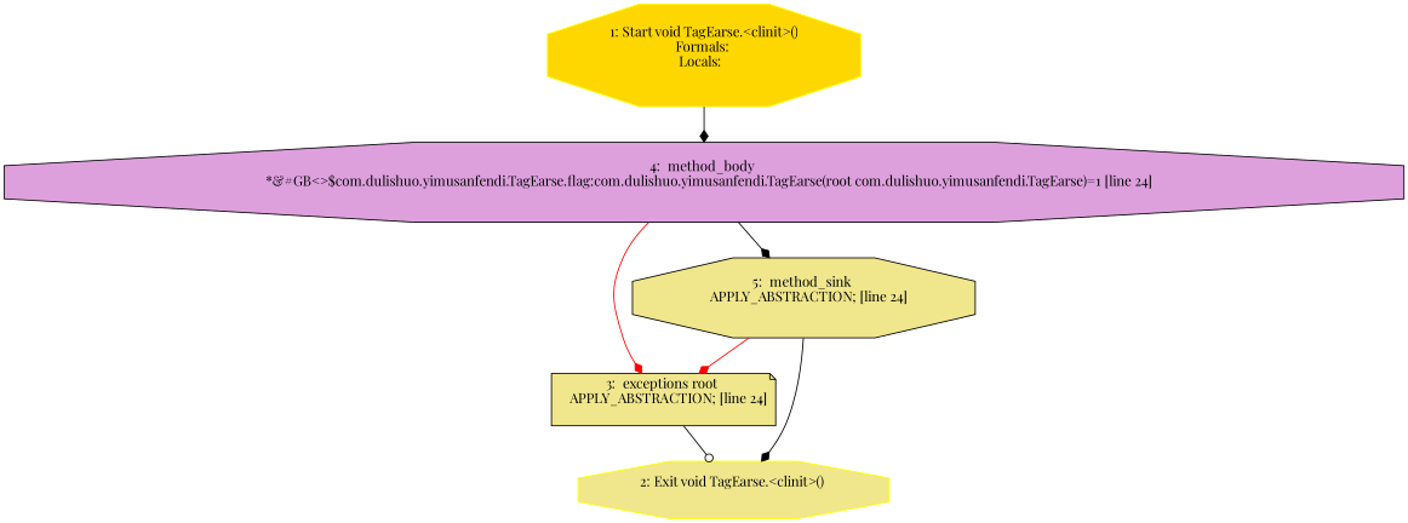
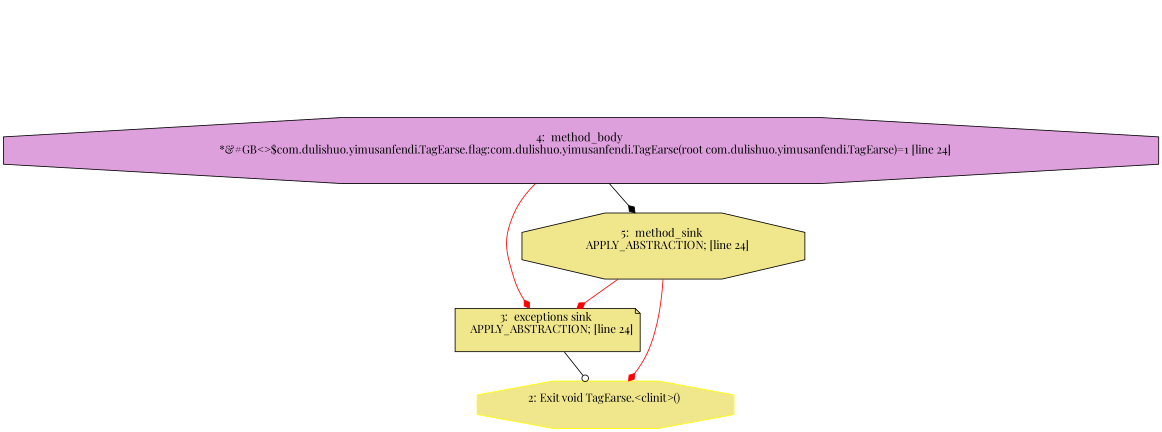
  digraph {
    fontname="Playfair Display"
    node [fillcolor=khaki fontname="Playfair Display" shape=octagon style=filled]
    edge [arrowhead=diamond fontname="Playfair Display"]
-   n1 [color=yellow fillcolor=gold label="1: Start void TagEarse.<clinit>()\nFormals: \nLocals:  \n  "]
    n2 [fillcolor=plum label="4:  method_body \n   *&#GB<>$com.dulishuo.yimusanfendi.TagEarse.flag:com.dulishuo.yimusanfendi.TagEarse(root com.dulishuo.yimusanfendi.TagEarse)=1 [line 24]\n "]
-   n3 [label="3:  exceptions root \n   APPLY_ABSTRACTION; [line 24]\n " shape=note]
+   n3 [label="3:  exceptions sink \n   APPLY_ABSTRACTION; [line 24]\n " shape=note]
    n4 [label="5:  method_sink \n   APPLY_ABSTRACTION; [line 24]\n "]
    n5 [color=yellow label="2: Exit void TagEarse.<clinit>() \n  "]
-   n1 -> n2
    n2 -> n3 [color=red]
    n2 -> n4
    n3 -> n5 [arrowhead=odot]
    n4 -> n3 [color=red]
-   n4 -> n5
+   n4 -> n5 [color=red]
  }
